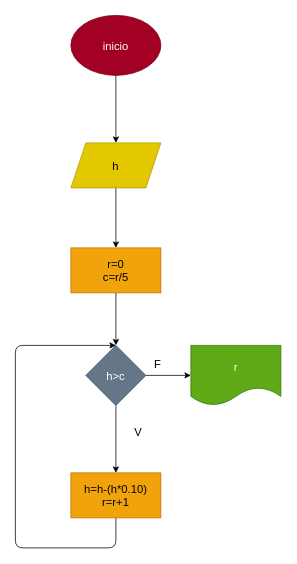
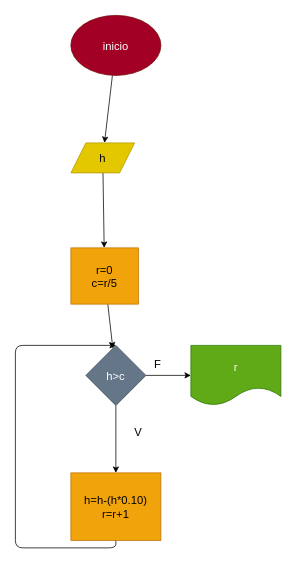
  <mxCell id="0" />
  <mxCell id="1" parent="0" />
  <mxCell id="2" value="" style="edgeStyle=none;html=1;fontSize=15;" edge="1" parent="1" source="3" target="5"><mxGeometry relative="1" as="geometry" /></mxCell>
  <mxCell id="3" value="inicio" style="ellipse;whiteSpace=wrap;html=1;fontSize=15;fillColor=#a20025;fontColor=#ffffff;strokeColor=#6F0000;" vertex="1" parent="1"><mxGeometry x="94" y="20" width="120" height="80" as="geometry" /></mxCell>
  <mxCell id="4" value="" style="edgeStyle=none;html=1;fontSize=15;" edge="1" parent="1" source="5" target="7"><mxGeometry relative="1" as="geometry" /></mxCell>
- <mxCell id="5" value="h" style="shape=parallelogram;perimeter=parallelogramPerimeter;whiteSpace=wrap;html=1;fixedSize=1;fontSize=15;fillColor=#e3c800;fontColor=#000000;strokeColor=#B09500;" vertex="1" parent="1"><mxGeometry x="94" y="190" width="120" height="60" as="geometry" /></mxCell>
+ <mxCell id="5" value="h" style="shape=parallelogram;perimeter=parallelogramPerimeter;whiteSpace=wrap;html=1;fixedSize=1;fontSize=15;fillColor=#e3c800;fontColor=#000000;strokeColor=#B09500;" vertex="1" parent="1"><mxGeometry x="94" y="190" width="85" height="40" as="geometry" /></mxCell>
  <mxCell id="6" value="" style="edgeStyle=none;html=1;fontSize=15;" edge="1" parent="1" source="7" target="10"><mxGeometry relative="1" as="geometry" /></mxCell>
- <mxCell id="7" value="r=0&lt;br&gt;c=r/5" style="whiteSpace=wrap;html=1;fontSize=15;fillColor=#f0a30a;fontColor=#000000;strokeColor=#BD7000;" vertex="1" parent="1"><mxGeometry x="94" y="330" width="120" height="60" as="geometry" /></mxCell>
+ <mxCell id="7" value="r=0&lt;br&gt;c=r/5" style="whiteSpace=wrap;html=1;fontSize=15;fillColor=#f0a30a;fontColor=#000000;strokeColor=#BD7000;" vertex="1" parent="1"><mxGeometry x="94" y="330" width="90" height="75" as="geometry" /></mxCell>
  <mxCell id="8" value="" style="edgeStyle=none;html=1;fontSize=15;" edge="1" parent="1" source="10" target="12"><mxGeometry relative="1" as="geometry" /></mxCell>
  <mxCell id="9" value="" style="edgeStyle=none;html=1;fontSize=15;" edge="1" parent="1" source="10" target="13"><mxGeometry relative="1" as="geometry" /></mxCell>
  <mxCell id="10" value="h&amp;gt;c" style="rhombus;whiteSpace=wrap;html=1;fontSize=15;fillColor=#647687;fontColor=#ffffff;strokeColor=#314354;" vertex="1" parent="1"><mxGeometry x="114" y="460" width="80" height="80" as="geometry" /></mxCell>
  <mxCell id="11" style="edgeStyle=none;html=1;fontSize=15;entryX=0.5;entryY=0;entryDx=0;entryDy=0;exitX=0.5;exitY=1;exitDx=0;exitDy=0;" edge="1" parent="1" source="12" target="10"><mxGeometry relative="1" as="geometry"><mxPoint x="-20" y="490" as="targetPoint" /><Array as="points"><mxPoint x="154" y="730" /><mxPoint x="20" y="730" /><mxPoint x="20" y="460" /></Array></mxGeometry></mxCell>
- <mxCell id="12" value="h=h-(h*0.10)&lt;br&gt;r=r+1" style="whiteSpace=wrap;html=1;fontSize=15;fillColor=#f0a30a;fontColor=#000000;strokeColor=#BD7000;" vertex="1" parent="1"><mxGeometry x="94" y="630" width="120" height="60" as="geometry" /></mxCell>
+ <mxCell id="12" value="h=h-(h*0.10)&lt;br&gt;r=r+1" style="whiteSpace=wrap;html=1;fontSize=15;fillColor=#f0a30a;fontColor=#000000;strokeColor=#BD7000;" vertex="1" parent="1"><mxGeometry x="94" y="630" width="120" height="90" as="geometry" /></mxCell>
  <mxCell id="13" value="r" style="shape=document;whiteSpace=wrap;html=1;boundedLbl=1;fontSize=15;fillColor=#60a917;fontColor=#ffffff;strokeColor=#2D7600;" vertex="1" parent="1"><mxGeometry x="254" y="460" width="120" height="80" as="geometry" /></mxCell>
  <mxCell id="14" value="V" style="text;html=1;strokeColor=none;fillColor=none;align=center;verticalAlign=middle;whiteSpace=wrap;rounded=0;fontSize=15;" vertex="1" parent="1"><mxGeometry x="154" y="560" width="60" height="30" as="geometry" /></mxCell>
  <mxCell id="15" value="F" style="text;html=1;strokeColor=none;fillColor=none;align=center;verticalAlign=middle;whiteSpace=wrap;rounded=0;fontSize=15;" vertex="1" parent="1"><mxGeometry x="180" y="470" width="60" height="30" as="geometry" /></mxCell>
